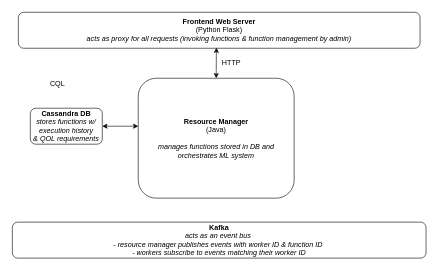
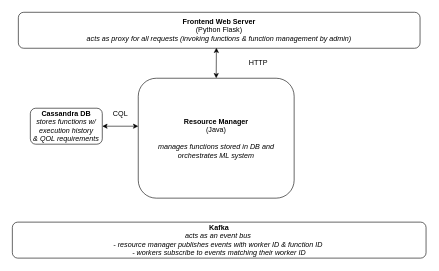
  <mxCell id="0" />
  <mxCell id="1" parent="0" />
  <mxCell id="2" value="&lt;b&gt;Frontend Web Server&lt;/b&gt;&lt;br&gt;(Python Flask)&lt;br&gt;&lt;i&gt;acts as proxy for all requests (invoking functions &amp;amp; function management by admin)&lt;/i&gt;" style="rounded=1;whiteSpace=wrap;html=1;" vertex="1" parent="1"><mxGeometry x="30" y="20" width="670" height="60" as="geometry" /></mxCell>
  <mxCell id="3" value="&lt;b&gt;Resource Manager&lt;/b&gt;&lt;br&gt;(Java)&lt;br&gt;&lt;br&gt;&lt;i&gt;manages functions stored in DB and orchestrates ML system&lt;/i&gt;" style="rounded=1;whiteSpace=wrap;html=1;" vertex="1" parent="1"><mxGeometry x="230" y="130" width="260" height="200" as="geometry" /></mxCell>
  <mxCell id="4" value="&lt;b&gt;Cassandra DB&lt;/b&gt;&lt;br&gt;&lt;i&gt;stores functions w/ execution history&lt;br&gt;&amp;amp; QOL requirements&lt;/i&gt;" style="rounded=1;whiteSpace=wrap;html=1;" vertex="1" parent="1"><mxGeometry x="50" y="180" width="120" height="60" as="geometry" /></mxCell>
  <mxCell id="5" value="&lt;b&gt;Kafka&lt;/b&gt;&lt;br&gt;&lt;i&gt;acts as an event bus&amp;nbsp;&lt;br&gt;- resource manager publishes events with worker ID &amp;amp; function ID&amp;nbsp;&lt;br&gt;- workers subscribe to events matching their worker ID&lt;br&gt;&lt;/i&gt;" style="rounded=1;whiteSpace=wrap;html=1;" vertex="1" parent="1"><mxGeometry x="20" y="370" width="690" height="60" as="geometry" /></mxCell>
  <mxCell id="6" value="" style="endArrow=classic;startArrow=classic;html=1;rounded=0;exitX=0.5;exitY=0;exitDx=0;exitDy=0;entryX=0.493;entryY=0.985;entryDx=0;entryDy=0;entryPerimeter=0;" edge="1" parent="1" source="3" target="2"><mxGeometry width="50" height="50" relative="1" as="geometry"><mxPoint x="340" y="310" as="sourcePoint" /><mxPoint x="390" y="260" as="targetPoint" /></mxGeometry></mxCell>
- <mxCell id="7" value="HTTP" style="text;html=1;align=center;verticalAlign=middle;resizable=0;points=[];autosize=1;strokeColor=none;fillColor=none;" vertex="1" parent="1"><mxGeometry x="360" y="90" width="50" height="30" as="geometry" /></mxCell>
+ <mxCell id="7" value="HTTP" style="text;html=1;align=center;verticalAlign=middle;resizable=0;points=[];autosize=1;strokeColor=none;fillColor=none;" vertex="1" parent="1"><mxGeometry x="405" y="90" width="50" height="30" as="geometry" /></mxCell>
  <mxCell id="8" value="" style="endArrow=classic;startArrow=classic;html=1;rounded=0;exitX=1;exitY=0.5;exitDx=0;exitDy=0;entryX=0;entryY=0.4;entryDx=0;entryDy=0;entryPerimeter=0;" edge="1" parent="1" source="4" target="3"><mxGeometry width="50" height="50" relative="1" as="geometry"><mxPoint x="340" y="310" as="sourcePoint" /><mxPoint x="390" y="260" as="targetPoint" /></mxGeometry></mxCell>
- <mxCell id="9" value="CQL" style="text;html=1;align=center;verticalAlign=middle;resizable=0;points=[];autosize=1;strokeColor=none;fillColor=none;" vertex="1" parent="1"><mxGeometry x="70" y="125" width="50" height="30" as="geometry" /></mxCell>
+ <mxCell id="9" value="CQL" style="text;html=1;align=center;verticalAlign=middle;resizable=0;points=[];autosize=1;strokeColor=none;fillColor=none;" vertex="1" parent="1"><mxGeometry x="175" y="175" width="50" height="30" as="geometry" /></mxCell>
